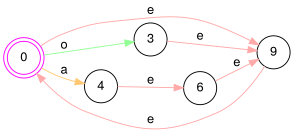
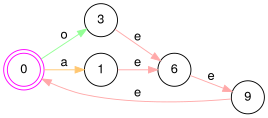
  digraph {
    fontname="Helvetica,Arial,sans-serif"
    rankdir=LR
    node [color=black fontname="Helvetica,Arial,sans-serif" shape=circle]
    edge [color="#ffa9a9" fontname="Helvetica,Arial,sans-serif"]
    0 [color=magenta shape=doublecircle]
    n2 [label=9]
    3
-   4
+   4 [label=1]
    n5 [label=6]
-   0 -> n2 [label=e]
    0 -> 3 [color="#94ff96" label=o]
    0 -> 4 [color="#ffc772" label=a]
    n2 -> 0 [label=e]
-   3 -> n2 [label=e]
+   3 -> n5 [label=e]
    4 -> n5 [label=e]
    n5 -> n2 [label=e]
  }
